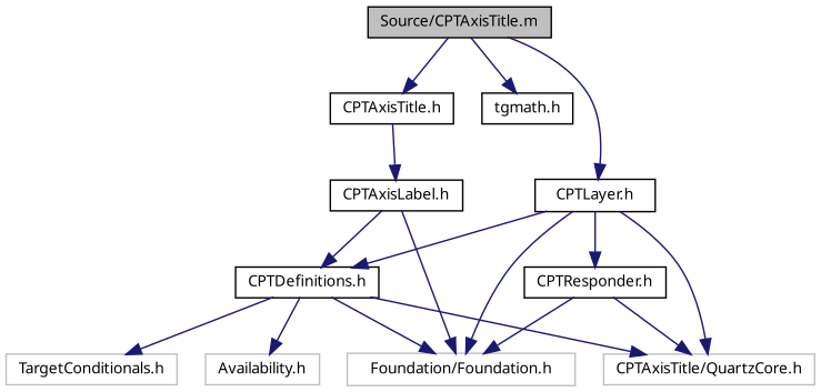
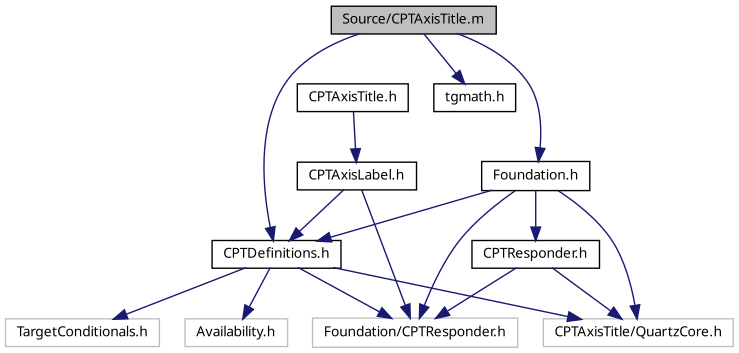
  digraph {
    node [color=black fontname="Lucinda Grande" fontsize=10 shape=record]
    edge [color=midnightblue fontname="Lucinda Grande" fontsize=10 labelfontname="Lucinda Grande" labelfontsize=10 style=solid]
    n1 [fillcolor=grey75 fontcolor=black height=0.2 label="Source/CPTAxisTitle.m" style=filled width=0.4]
    n2 [height=0.2 label="CPTAxisTitle.h" width=0.4]
-   n3 [height=0.2 label="CPTLayer.h" width=0.4]
+   n3 [height=0.2 label="Foundation.h" width=0.4]
    n4 [height=0.2 label="tgmath.h" width=0.4]
    n5 [height=0.2 label="CPTAxisLabel.h" width=0.4]
-   n6 [color=grey75 height=0.2 label="Foundation/Foundation.h" width=0.4]
+   n6 [color=grey75 height=0.2 label="Foundation/CPTResponder.h" width=0.4]
    n7 [height=0.2 label="CPTDefinitions.h" width=0.4]
    n8 [color=grey75 height=0.2 label="CPTAxisTitle/QuartzCore.h" width=0.4]
    n9 [height=0.2 label="CPTResponder.h" width=0.4]
    n10 [color=grey75 height=0.2 label="Availability.h" width=0.4]
    n11 [color=grey75 height=0.2 label="TargetConditionals.h" width=0.4]
-   n1 -> n2
+   n1 -> n7
    n1 -> n3
    n1 -> n4
    n2 -> n5
    n3 -> n6
    n3 -> n7
    n3 -> n8
    n3 -> n9
    n5 -> n6
    n5 -> n7
    n7 -> n6
    n7 -> n8
    n7 -> n10
    n7 -> n11
    n9 -> n6
    n9 -> n8
  }
